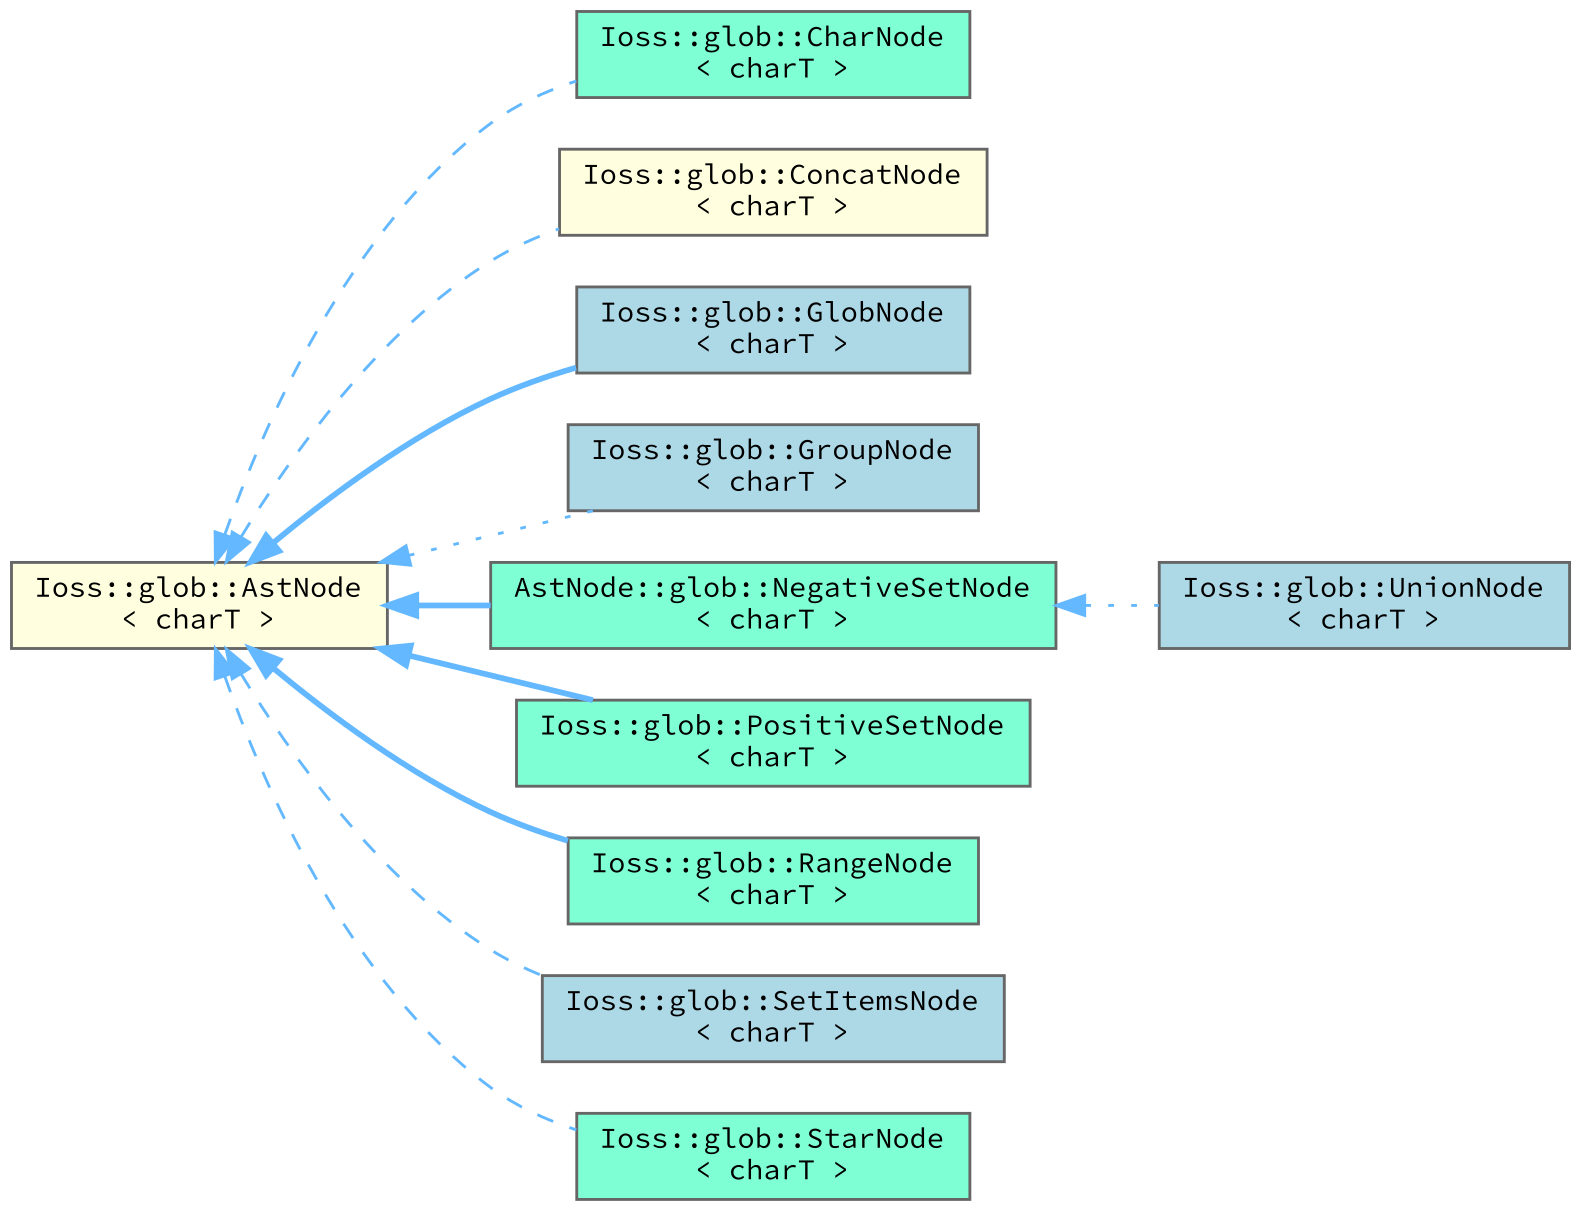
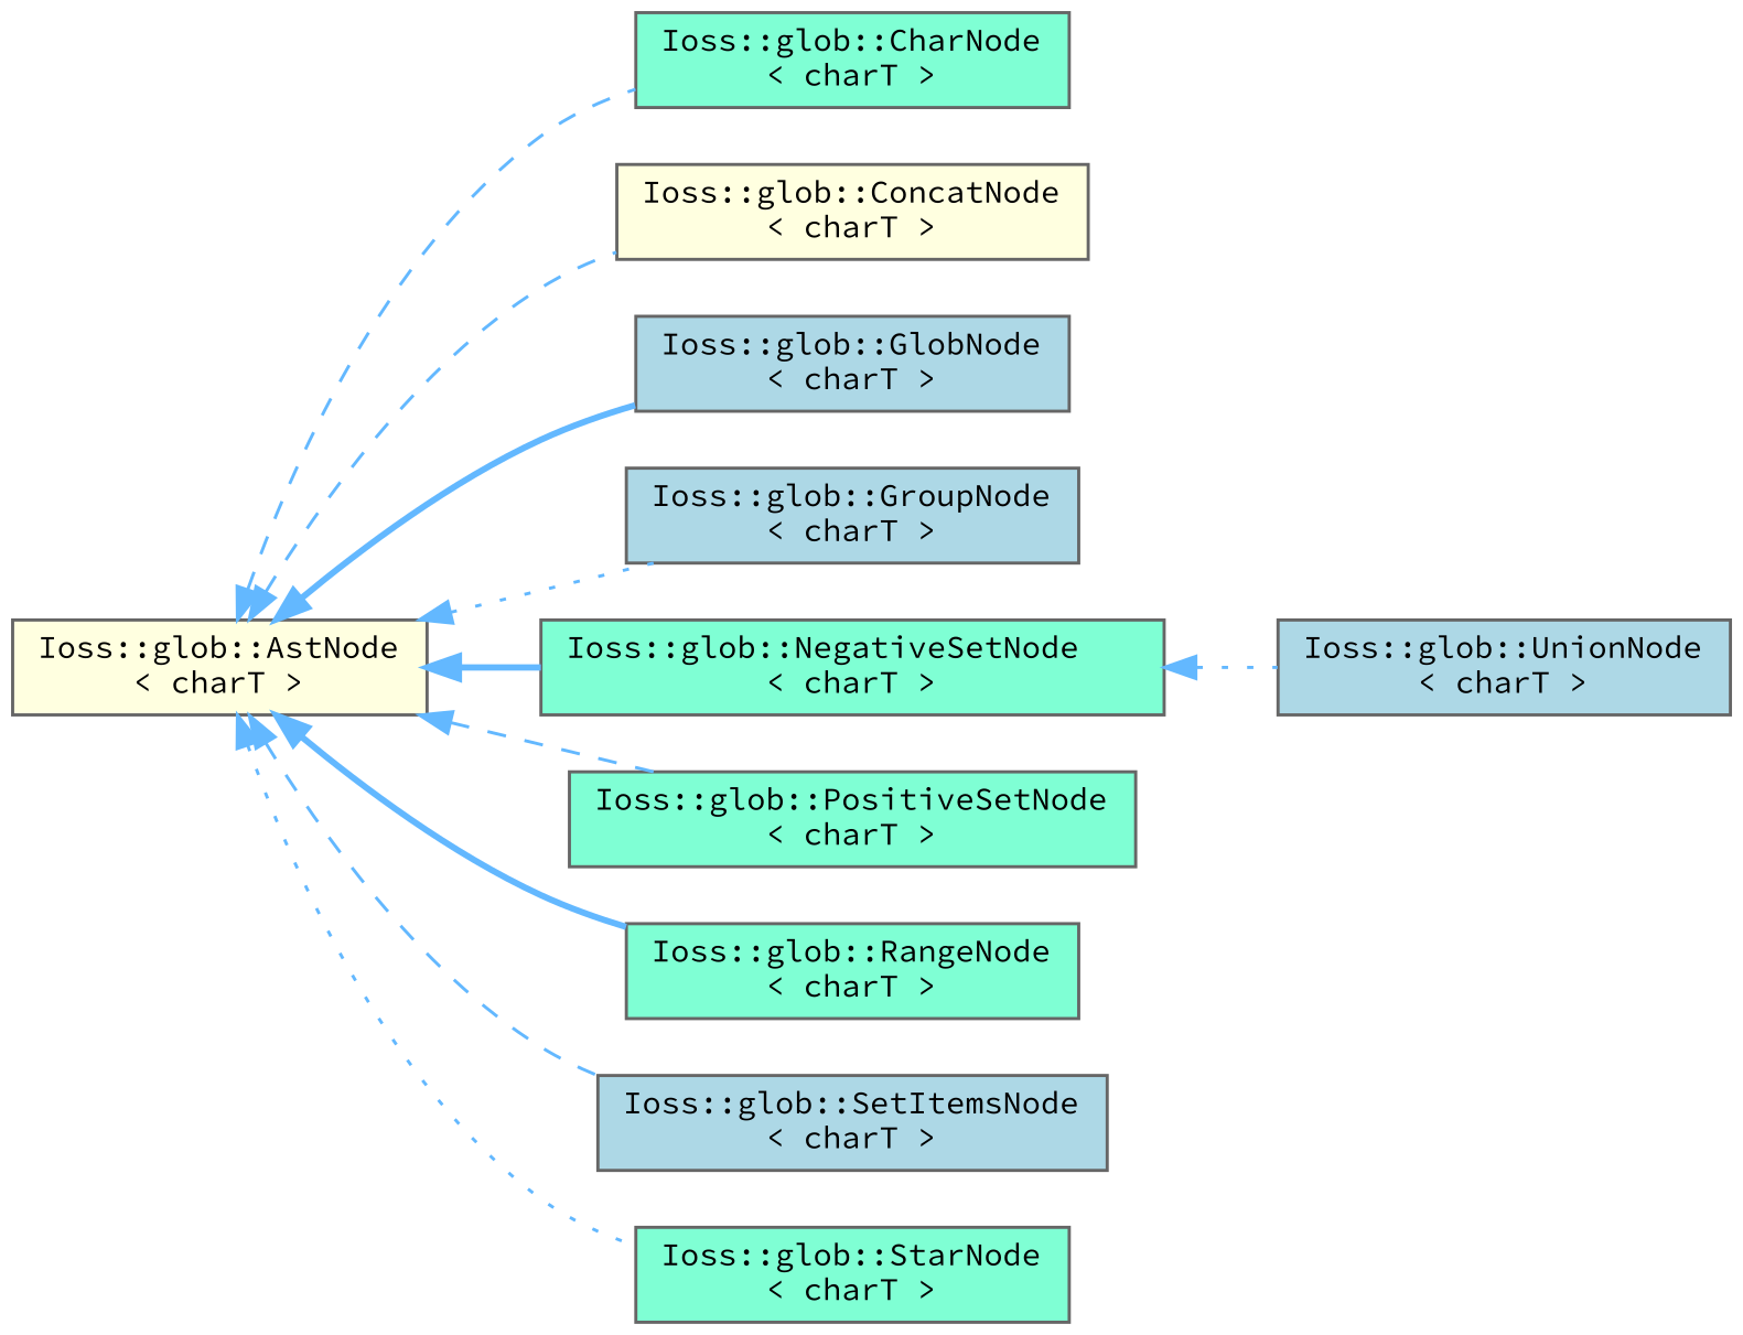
  digraph {
    fontname="Source Code Pro"
    rankdir=LR
    node [color=gray40 fillcolor=aquamarine fontname="Source Code Pro" fontsize=10 shape=box style=filled]
    edge [color=steelblue1 dir=back fontname="Source Code Pro" fontsize=10 labelfontname=Helvetica labelfontsize=10 style=dashed]
    n1 [fillcolor=lightyellow fontcolor=black height=0.2 label="Ioss::glob::AstNode\l\< charT \>" width=0.4]
    n2 [height=0.2 label="Ioss::glob::CharNode\l\< charT \>" width=0.4]
    n3 [fillcolor=lightyellow height=0.2 label="Ioss::glob::ConcatNode\l\< charT \>" width=0.4]
    n4 [fillcolor=lightblue height=0.2 label="Ioss::glob::GlobNode\l\< charT \>" width=0.4]
    n5 [fillcolor=lightblue height=0.2 label="Ioss::glob::GroupNode\l\< charT \>" width=0.4]
-   n6 [height=0.2 label="AstNode::glob::NegativeSetNode\l\< charT \>" width=0.4]
+   n6 [height=0.2 label="Ioss::glob::NegativeSetNode\l\< charT \>" width=0.4]
    n7 [height=0.2 label="Ioss::glob::PositiveSetNode\l\< charT \>" width=0.4]
    n8 [height=0.2 label="Ioss::glob::RangeNode\l\< charT \>" width=0.4]
    n9 [fillcolor=lightblue height=0.2 label="Ioss::glob::SetItemsNode\l\< charT \>" width=0.4]
    n10 [height=0.2 label="Ioss::glob::StarNode\l\< charT \>" width=0.4]
    n11 [fillcolor=lightblue height=0.2 label="Ioss::glob::UnionNode\l\< charT \>" width=0.4]
    n1 -> n2
    n1 -> n3
    n1 -> n4 [style=bold]
    n1 -> n5 [style=dotted]
    n1 -> n6 [style=bold]
-   n1 -> n7 [style=bold]
+   n1 -> n7
    n1 -> n8 [style=bold]
    n1 -> n9
-   n1 -> n10
+   n1 -> n10 [style=dotted]
    n6 -> n11 [style=dotted]
  }
